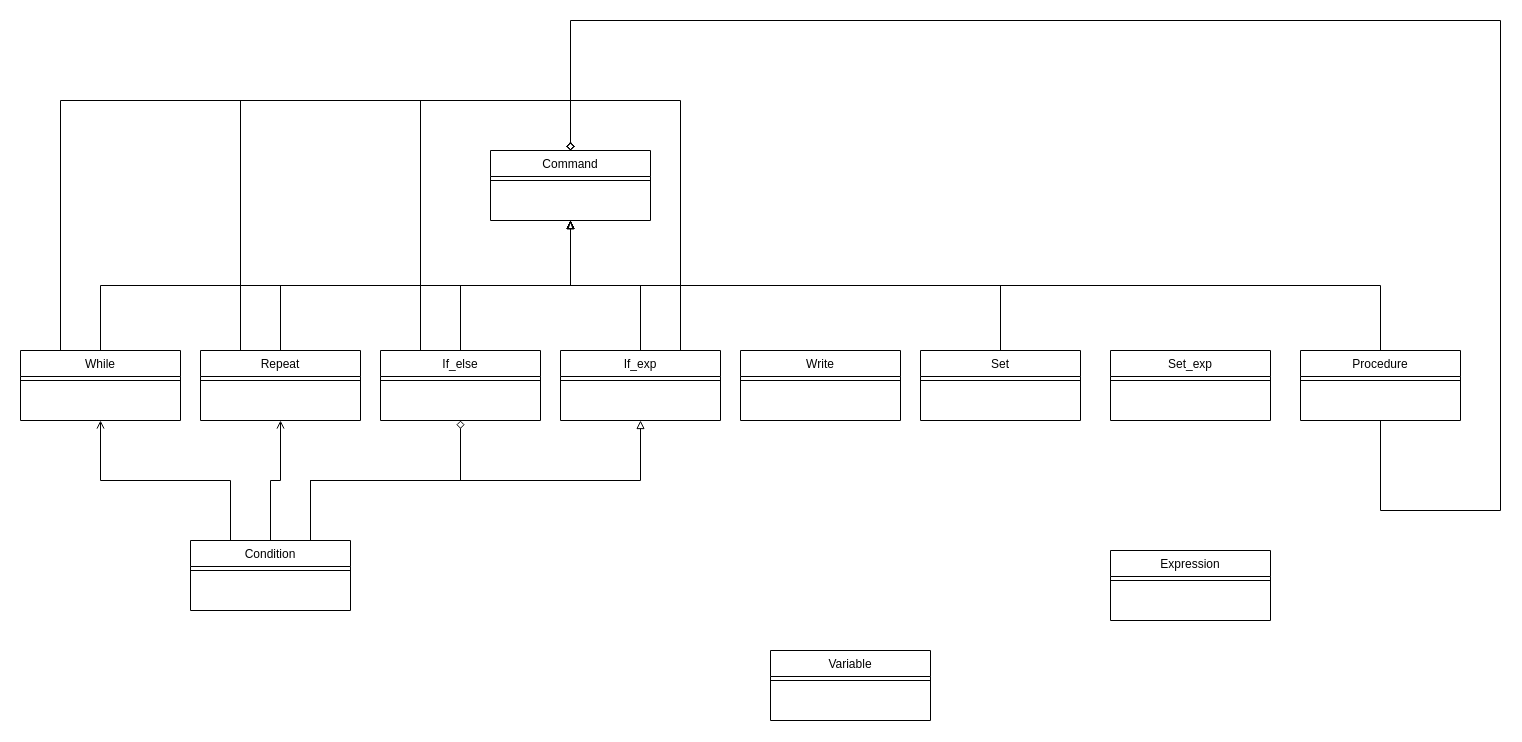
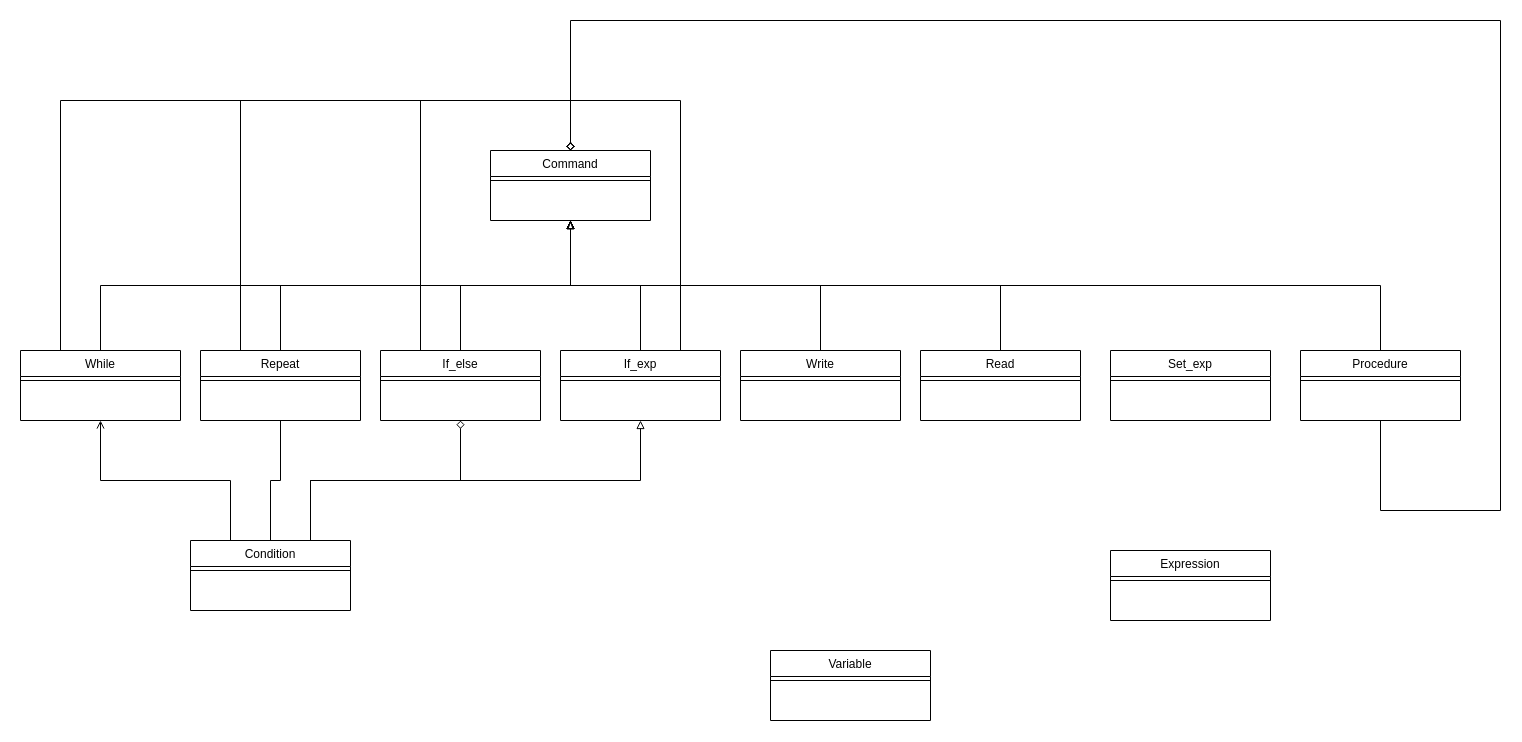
  <mxCell id="0" />
  <mxCell id="1" parent="0" />
  <mxCell id="2" value="Variable" style="swimlane;fontStyle=0;align=center;verticalAlign=top;childLayout=stackLayout;horizontal=1;startSize=26;horizontalStack=0;resizeParent=1;resizeLast=0;collapsible=1;marginBottom=0;rounded=0;shadow=0;strokeWidth=1;" parent="1" vertex="1"><mxGeometry x="770" y="650" width="160" height="70" as="geometry"><mxRectangle x="130" y="380" width="160" height="26" as="alternateBounds" /></mxGeometry></mxCell>
  <mxCell id="3" value="" style="line;html=1;strokeWidth=1;align=left;verticalAlign=middle;spacingTop=-1;spacingLeft=3;spacingRight=3;rotatable=0;labelPosition=right;points=[];portConstraint=eastwest;" parent="2" vertex="1"><mxGeometry y="26" width="160" height="8" as="geometry" /></mxCell>
- <mxCell id="4" style="edgeStyle=orthogonalEdgeStyle;rounded=0;orthogonalLoop=1;jettySize=auto;html=1;exitX=0.5;exitY=0;exitDx=0;exitDy=0;endArrow=open;endFill=0;" edge="1" parent="1" source="8" target="26"><mxGeometry relative="1" as="geometry" /></mxCell>
+ <mxCell id="4" style="edgeStyle=orthogonalEdgeStyle;rounded=0;orthogonalLoop=1;jettySize=auto;html=1;exitX=0.5;exitY=0;exitDx=0;exitDy=0;endArrow=none;endFill=0;" edge="1" parent="1" source="8" target="26"><mxGeometry relative="1" as="geometry" /></mxCell>
  <mxCell id="5" style="edgeStyle=orthogonalEdgeStyle;rounded=0;orthogonalLoop=1;jettySize=auto;html=1;exitX=0.25;exitY=0;exitDx=0;exitDy=0;endArrow=open;endFill=0;" edge="1" parent="1" source="8" target="30"><mxGeometry relative="1" as="geometry" /></mxCell>
  <mxCell id="6" style="edgeStyle=orthogonalEdgeStyle;rounded=0;orthogonalLoop=1;jettySize=auto;html=1;exitX=0.75;exitY=0;exitDx=0;exitDy=0;endArrow=diamond;endFill=0;" edge="1" parent="1" source="8" target="22"><mxGeometry relative="1" as="geometry" /></mxCell>
  <mxCell id="7" style="edgeStyle=orthogonalEdgeStyle;rounded=0;orthogonalLoop=1;jettySize=auto;html=1;exitX=0.75;exitY=0;exitDx=0;exitDy=0;endArrow=block;endFill=0;" edge="1" parent="1" source="8" target="18"><mxGeometry relative="1" as="geometry" /></mxCell>
  <mxCell id="8" value="Condition" style="swimlane;fontStyle=0;align=center;verticalAlign=top;childLayout=stackLayout;horizontal=1;startSize=26;horizontalStack=0;resizeParent=1;resizeLast=0;collapsible=1;marginBottom=0;rounded=0;shadow=0;strokeWidth=1;" vertex="1" parent="1"><mxGeometry x="190" y="540" width="160" height="70" as="geometry"><mxRectangle x="130" y="380" width="160" height="26" as="alternateBounds" /></mxGeometry></mxCell>
  <mxCell id="9" value="" style="line;html=1;strokeWidth=1;align=left;verticalAlign=middle;spacingTop=-1;spacingLeft=3;spacingRight=3;rotatable=0;labelPosition=right;points=[];portConstraint=eastwest;" vertex="1" parent="8"><mxGeometry y="26" width="160" height="8" as="geometry" /></mxCell>
  <mxCell id="10" style="edgeStyle=orthogonalEdgeStyle;rounded=0;orthogonalLoop=1;jettySize=auto;html=1;exitX=0.5;exitY=0;exitDx=0;exitDy=0;endArrow=blockThin;endFill=0;" edge="1" parent="1" source="12" target="14"><mxGeometry relative="1" as="geometry" /></mxCell>
  <mxCell id="11" style="edgeStyle=orthogonalEdgeStyle;rounded=0;orthogonalLoop=1;jettySize=auto;html=1;exitX=0.5;exitY=1;exitDx=0;exitDy=0;endArrow=diamond;endFill=0;" edge="1" parent="1" source="12" target="14"><mxGeometry relative="1" as="geometry"><Array as="points"><mxPoint x="1380" y="510" /><mxPoint x="1500" y="510" /><mxPoint x="1500" y="20" /><mxPoint x="570" y="20" /></Array></mxGeometry></mxCell>
  <mxCell id="12" value="Procedure" style="swimlane;fontStyle=0;align=center;verticalAlign=top;childLayout=stackLayout;horizontal=1;startSize=26;horizontalStack=0;resizeParent=1;resizeLast=0;collapsible=1;marginBottom=0;rounded=0;shadow=0;strokeWidth=1;" vertex="1" parent="1"><mxGeometry x="1300" y="350" width="160" height="70" as="geometry"><mxRectangle x="130" y="380" width="160" height="26" as="alternateBounds" /></mxGeometry></mxCell>
  <mxCell id="13" value="" style="line;html=1;strokeWidth=1;align=left;verticalAlign=middle;spacingTop=-1;spacingLeft=3;spacingRight=3;rotatable=0;labelPosition=right;points=[];portConstraint=eastwest;" vertex="1" parent="12"><mxGeometry y="26" width="160" height="8" as="geometry" /></mxCell>
  <mxCell id="14" value="Command" style="swimlane;fontStyle=0;align=center;verticalAlign=top;childLayout=stackLayout;horizontal=1;startSize=26;horizontalStack=0;resizeParent=1;resizeLast=0;collapsible=1;marginBottom=0;rounded=0;shadow=0;strokeWidth=1;" vertex="1" parent="1"><mxGeometry x="490" y="150" width="160" height="70" as="geometry"><mxRectangle x="130" y="380" width="160" height="26" as="alternateBounds" /></mxGeometry></mxCell>
  <mxCell id="15" value="" style="line;html=1;strokeWidth=1;align=left;verticalAlign=middle;spacingTop=-1;spacingLeft=3;spacingRight=3;rotatable=0;labelPosition=right;points=[];portConstraint=eastwest;" vertex="1" parent="14"><mxGeometry y="26" width="160" height="8" as="geometry" /></mxCell>
  <mxCell id="16" style="edgeStyle=orthogonalEdgeStyle;rounded=0;orthogonalLoop=1;jettySize=auto;html=1;endArrow=block;endFill=0;" edge="1" parent="1" source="18" target="14"><mxGeometry relative="1" as="geometry" /></mxCell>
  <mxCell id="17" style="edgeStyle=orthogonalEdgeStyle;rounded=0;orthogonalLoop=1;jettySize=auto;html=1;exitX=0.75;exitY=0;exitDx=0;exitDy=0;endArrow=diamond;endFill=0;" edge="1" parent="1" source="18" target="14"><mxGeometry relative="1" as="geometry"><Array as="points"><mxPoint x="680" y="100" /><mxPoint x="570" y="100" /></Array></mxGeometry></mxCell>
  <mxCell id="18" value="If_exp" style="swimlane;fontStyle=0;align=center;verticalAlign=top;childLayout=stackLayout;horizontal=1;startSize=26;horizontalStack=0;resizeParent=1;resizeLast=0;collapsible=1;marginBottom=0;rounded=0;shadow=0;strokeWidth=1;" vertex="1" parent="1"><mxGeometry x="560" y="350" width="160" height="70" as="geometry"><mxRectangle x="130" y="380" width="160" height="26" as="alternateBounds" /></mxGeometry></mxCell>
  <mxCell id="19" value="" style="line;html=1;strokeWidth=1;align=left;verticalAlign=middle;spacingTop=-1;spacingLeft=3;spacingRight=3;rotatable=0;labelPosition=right;points=[];portConstraint=eastwest;" vertex="1" parent="18"><mxGeometry y="26" width="160" height="8" as="geometry" /></mxCell>
  <mxCell id="20" style="edgeStyle=orthogonalEdgeStyle;rounded=0;orthogonalLoop=1;jettySize=auto;html=1;exitX=0.5;exitY=0;exitDx=0;exitDy=0;endArrow=block;endFill=0;" edge="1" parent="1" source="22" target="14"><mxGeometry relative="1" as="geometry" /></mxCell>
  <mxCell id="21" style="edgeStyle=orthogonalEdgeStyle;rounded=0;orthogonalLoop=1;jettySize=auto;html=1;exitX=0.25;exitY=0;exitDx=0;exitDy=0;endArrow=diamond;endFill=0;" edge="1" parent="1" source="22" target="14"><mxGeometry relative="1" as="geometry"><Array as="points"><mxPoint x="420" y="100" /><mxPoint x="570" y="100" /></Array></mxGeometry></mxCell>
  <mxCell id="22" value="If_else" style="swimlane;fontStyle=0;align=center;verticalAlign=top;childLayout=stackLayout;horizontal=1;startSize=26;horizontalStack=0;resizeParent=1;resizeLast=0;collapsible=1;marginBottom=0;rounded=0;shadow=0;strokeWidth=1;" vertex="1" parent="1"><mxGeometry x="380" y="350" width="160" height="70" as="geometry"><mxRectangle x="130" y="380" width="160" height="26" as="alternateBounds" /></mxGeometry></mxCell>
  <mxCell id="23" value="" style="line;html=1;strokeWidth=1;align=left;verticalAlign=middle;spacingTop=-1;spacingLeft=3;spacingRight=3;rotatable=0;labelPosition=right;points=[];portConstraint=eastwest;" vertex="1" parent="22"><mxGeometry y="26" width="160" height="8" as="geometry" /></mxCell>
  <mxCell id="24" style="edgeStyle=orthogonalEdgeStyle;rounded=0;orthogonalLoop=1;jettySize=auto;html=1;exitX=0.5;exitY=0;exitDx=0;exitDy=0;endArrow=block;endFill=0;" edge="1" parent="1" source="26" target="14"><mxGeometry relative="1" as="geometry" /></mxCell>
  <mxCell id="25" style="edgeStyle=orthogonalEdgeStyle;rounded=0;orthogonalLoop=1;jettySize=auto;html=1;exitX=0.25;exitY=0;exitDx=0;exitDy=0;endArrow=diamond;endFill=0;" edge="1" parent="1" source="26" target="14"><mxGeometry relative="1" as="geometry"><Array as="points"><mxPoint x="240" y="100" /><mxPoint x="570" y="100" /></Array></mxGeometry></mxCell>
  <mxCell id="26" value="Repeat" style="swimlane;fontStyle=0;align=center;verticalAlign=top;childLayout=stackLayout;horizontal=1;startSize=26;horizontalStack=0;resizeParent=1;resizeLast=0;collapsible=1;marginBottom=0;rounded=0;shadow=0;strokeWidth=1;" vertex="1" parent="1"><mxGeometry x="200" y="350" width="160" height="70" as="geometry"><mxRectangle x="130" y="380" width="160" height="26" as="alternateBounds" /></mxGeometry></mxCell>
  <mxCell id="27" value="" style="line;html=1;strokeWidth=1;align=left;verticalAlign=middle;spacingTop=-1;spacingLeft=3;spacingRight=3;rotatable=0;labelPosition=right;points=[];portConstraint=eastwest;" vertex="1" parent="26"><mxGeometry y="26" width="160" height="8" as="geometry" /></mxCell>
  <mxCell id="28" style="edgeStyle=orthogonalEdgeStyle;rounded=0;orthogonalLoop=1;jettySize=auto;html=1;exitX=0.5;exitY=0;exitDx=0;exitDy=0;endArrow=block;endFill=0;" edge="1" parent="1" source="30" target="14"><mxGeometry relative="1" as="geometry" /></mxCell>
  <mxCell id="29" style="edgeStyle=orthogonalEdgeStyle;rounded=0;orthogonalLoop=1;jettySize=auto;html=1;exitX=0.25;exitY=0;exitDx=0;exitDy=0;endArrow=diamond;endFill=0;" edge="1" parent="1" source="30" target="14"><mxGeometry relative="1" as="geometry"><Array as="points"><mxPoint x="60" y="100" /><mxPoint x="570" y="100" /></Array></mxGeometry></mxCell>
  <mxCell id="30" value="While" style="swimlane;fontStyle=0;align=center;verticalAlign=top;childLayout=stackLayout;horizontal=1;startSize=26;horizontalStack=0;resizeParent=1;resizeLast=0;collapsible=1;marginBottom=0;rounded=0;shadow=0;strokeWidth=1;" vertex="1" parent="1"><mxGeometry x="20" y="350" width="160" height="70" as="geometry"><mxRectangle x="130" y="380" width="160" height="26" as="alternateBounds" /></mxGeometry></mxCell>
  <mxCell id="31" value="" style="line;html=1;strokeWidth=1;align=left;verticalAlign=middle;spacingTop=-1;spacingLeft=3;spacingRight=3;rotatable=0;labelPosition=right;points=[];portConstraint=eastwest;" vertex="1" parent="30"><mxGeometry y="26" width="160" height="8" as="geometry" /></mxCell>
  <mxCell id="32" value="Expression" style="swimlane;fontStyle=0;align=center;verticalAlign=top;childLayout=stackLayout;horizontal=1;startSize=26;horizontalStack=0;resizeParent=1;resizeLast=0;collapsible=1;marginBottom=0;rounded=0;shadow=0;strokeWidth=1;" vertex="1" parent="1"><mxGeometry x="1110" y="550" width="160" height="70" as="geometry"><mxRectangle x="130" y="380" width="160" height="26" as="alternateBounds" /></mxGeometry></mxCell>
  <mxCell id="33" value="" style="line;html=1;strokeWidth=1;align=left;verticalAlign=middle;spacingTop=-1;spacingLeft=3;spacingRight=3;rotatable=0;labelPosition=right;points=[];portConstraint=eastwest;" vertex="1" parent="32"><mxGeometry y="26" width="160" height="8" as="geometry" /></mxCell>
  <mxCell id="34" style="edgeStyle=orthogonalEdgeStyle;rounded=0;orthogonalLoop=1;jettySize=auto;html=1;exitX=0.5;exitY=0;exitDx=0;exitDy=0;endArrow=block;endFill=0;" edge="1" parent="1" source="35" target="14"><mxGeometry relative="1" as="geometry" /></mxCell>
- <mxCell id="35" value="Set" style="swimlane;fontStyle=0;align=center;verticalAlign=top;childLayout=stackLayout;horizontal=1;startSize=26;horizontalStack=0;resizeParent=1;resizeLast=0;collapsible=1;marginBottom=0;rounded=0;shadow=0;strokeWidth=1;" vertex="1" parent="1"><mxGeometry x="920" y="350" width="160" height="70" as="geometry"><mxRectangle x="130" y="380" width="160" height="26" as="alternateBounds" /></mxGeometry></mxCell>
+ <mxCell id="35" value="Read" style="swimlane;fontStyle=0;align=center;verticalAlign=top;childLayout=stackLayout;horizontal=1;startSize=26;horizontalStack=0;resizeParent=1;resizeLast=0;collapsible=1;marginBottom=0;rounded=0;shadow=0;strokeWidth=1;" vertex="1" parent="1"><mxGeometry x="920" y="350" width="160" height="70" as="geometry"><mxRectangle x="130" y="380" width="160" height="26" as="alternateBounds" /></mxGeometry></mxCell>
  <mxCell id="36" value="" style="line;html=1;strokeWidth=1;align=left;verticalAlign=middle;spacingTop=-1;spacingLeft=3;spacingRight=3;rotatable=0;labelPosition=right;points=[];portConstraint=eastwest;" vertex="1" parent="35"><mxGeometry y="26" width="160" height="8" as="geometry" /></mxCell>
+ <mxCell id="37" style="edgeStyle=orthogonalEdgeStyle;rounded=0;orthogonalLoop=1;jettySize=auto;html=1;exitX=0.5;exitY=0;exitDx=0;exitDy=0;endArrow=block;endFill=0;" edge="1" parent="1" source="38" target="14"><mxGeometry relative="1" as="geometry" /></mxCell>
  <mxCell id="38" value="Write" style="swimlane;fontStyle=0;align=center;verticalAlign=top;childLayout=stackLayout;horizontal=1;startSize=26;horizontalStack=0;resizeParent=1;resizeLast=0;collapsible=1;marginBottom=0;rounded=0;shadow=0;strokeWidth=1;" vertex="1" parent="1"><mxGeometry x="740" y="350" width="160" height="70" as="geometry"><mxRectangle x="130" y="380" width="160" height="26" as="alternateBounds" /></mxGeometry></mxCell>
  <mxCell id="39" value="" style="line;html=1;strokeWidth=1;align=left;verticalAlign=middle;spacingTop=-1;spacingLeft=3;spacingRight=3;rotatable=0;labelPosition=right;points=[];portConstraint=eastwest;" vertex="1" parent="38"><mxGeometry y="26" width="160" height="8" as="geometry" /></mxCell>
  <mxCell id="40" value="Set_exp" style="swimlane;fontStyle=0;align=center;verticalAlign=top;childLayout=stackLayout;horizontal=1;startSize=26;horizontalStack=0;resizeParent=1;resizeLast=0;collapsible=1;marginBottom=0;rounded=0;shadow=0;strokeWidth=1;" vertex="1" parent="1"><mxGeometry x="1110" y="350" width="160" height="70" as="geometry"><mxRectangle x="130" y="380" width="160" height="26" as="alternateBounds" /></mxGeometry></mxCell>
  <mxCell id="41" value="" style="line;html=1;strokeWidth=1;align=left;verticalAlign=middle;spacingTop=-1;spacingLeft=3;spacingRight=3;rotatable=0;labelPosition=right;points=[];portConstraint=eastwest;" vertex="1" parent="40"><mxGeometry y="26" width="160" height="8" as="geometry" /></mxCell>
